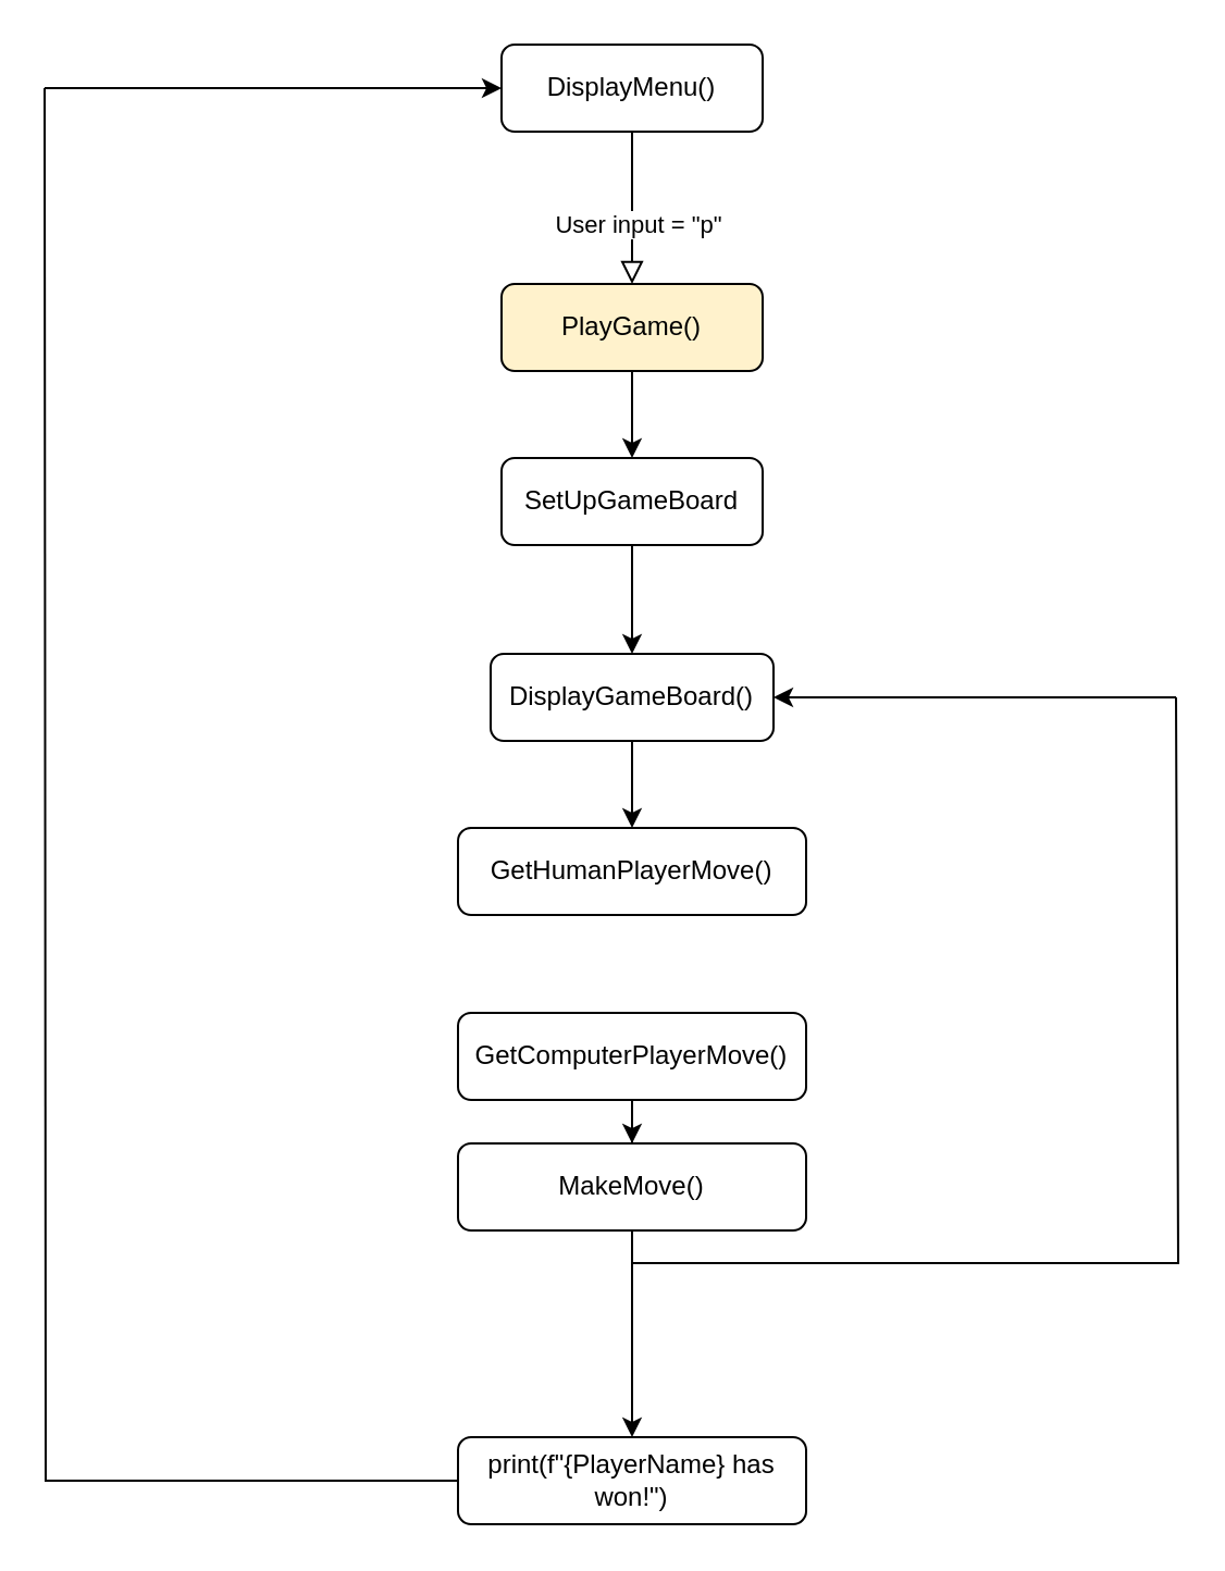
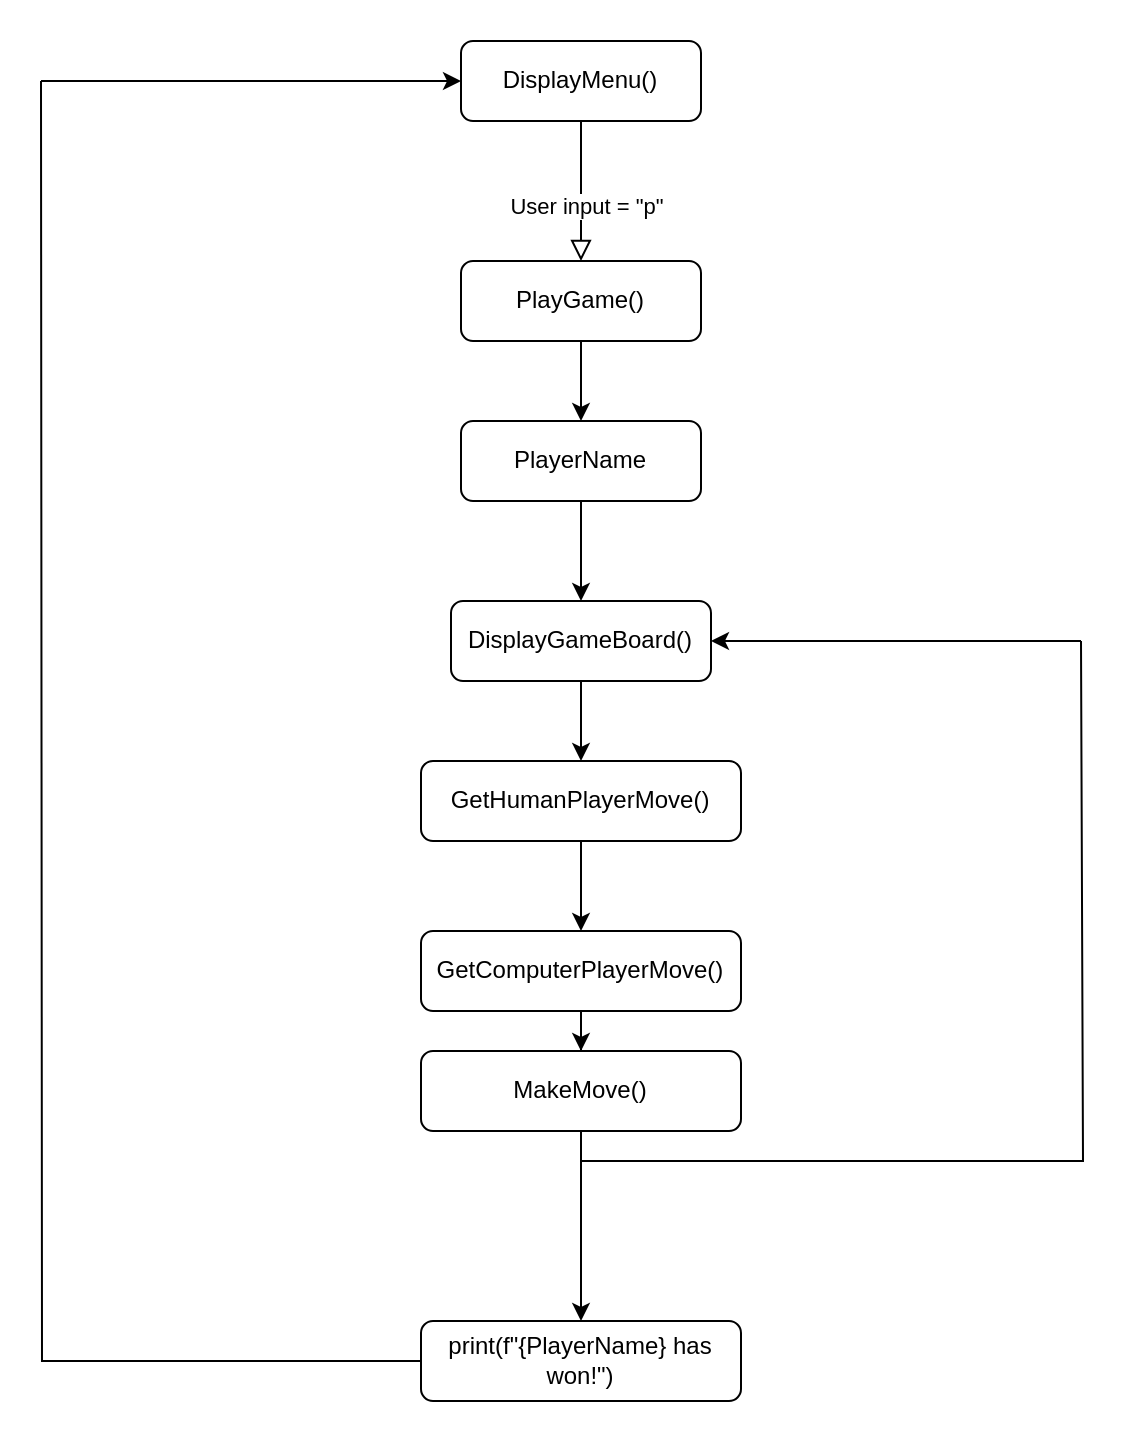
  <mxCell id="0" />
  <mxCell id="1" parent="0" />
  <mxCell id="2" value="" style="rounded=0;html=1;jettySize=auto;orthogonalLoop=1;fontSize=11;endArrow=block;endFill=0;endSize=8;strokeWidth=1;shadow=0;labelBackgroundColor=none;edgeStyle=orthogonalEdgeStyle;" parent="1" source="4" target="6" edge="1"><mxGeometry relative="1" as="geometry"><mxPoint x="290" y="400" as="targetPoint" /></mxGeometry></mxCell>
  <mxCell id="3" value="User input = &quot;p&quot;" style="edgeLabel;html=1;align=center;verticalAlign=middle;resizable=0;points=[];" vertex="1" connectable="0" parent="2"><mxGeometry x="0.198" y="2" relative="1" as="geometry"><mxPoint as="offset" /></mxGeometry></mxCell>
  <mxCell id="4" value="DisplayMenu()" style="rounded=1;whiteSpace=wrap;html=1;fontSize=12;glass=0;strokeWidth=1;shadow=0;" parent="1" vertex="1"><mxGeometry x="230" y="20" width="120" height="40" as="geometry" /></mxCell>
  <mxCell id="5" style="edgeStyle=orthogonalEdgeStyle;rounded=0;orthogonalLoop=1;jettySize=auto;html=1;" edge="1" parent="1" source="6" target="8"><mxGeometry relative="1" as="geometry" /></mxCell>
- <mxCell id="6" value="PlayGame()" style="rounded=1;whiteSpace=wrap;html=1;fontSize=12;glass=0;strokeWidth=1;shadow=0;fillColor=#fff2cc;" parent="1" vertex="1"><mxGeometry x="230" y="130" width="120" height="40" as="geometry" /></mxCell>
+ <mxCell id="6" value="PlayGame()" style="rounded=1;whiteSpace=wrap;html=1;fontSize=12;glass=0;strokeWidth=1;shadow=0;" parent="1" vertex="1"><mxGeometry x="230" y="130" width="120" height="40" as="geometry" /></mxCell>
  <mxCell id="7" style="edgeStyle=orthogonalEdgeStyle;rounded=0;orthogonalLoop=1;jettySize=auto;html=1;" edge="1" parent="1" source="8" target="10"><mxGeometry relative="1" as="geometry" /></mxCell>
- <mxCell id="8" value="SetUpGameBoard" style="rounded=1;whiteSpace=wrap;html=1;fontSize=12;glass=0;strokeWidth=1;shadow=0;" vertex="1" parent="1"><mxGeometry x="230" y="210" width="120" height="40" as="geometry" /></mxCell>
+ <mxCell id="8" value="PlayerName" style="rounded=1;whiteSpace=wrap;html=1;fontSize=12;glass=0;strokeWidth=1;shadow=0;" vertex="1" parent="1"><mxGeometry x="230" y="210" width="120" height="40" as="geometry" /></mxCell>
  <mxCell id="9" style="edgeStyle=orthogonalEdgeStyle;rounded=0;orthogonalLoop=1;jettySize=auto;html=1;" edge="1" parent="1" source="10" target="12"><mxGeometry relative="1" as="geometry" /></mxCell>
  <mxCell id="10" value="DisplayGameBoard()" style="rounded=1;whiteSpace=wrap;html=1;fontSize=12;glass=0;strokeWidth=1;shadow=0;" vertex="1" parent="1"><mxGeometry x="225" y="300" width="130" height="40" as="geometry" /></mxCell>
+ <mxCell id="11" style="edgeStyle=orthogonalEdgeStyle;rounded=0;orthogonalLoop=1;jettySize=auto;html=1;" edge="1" parent="1" source="12" target="14"><mxGeometry relative="1" as="geometry" /></mxCell>
  <mxCell id="12" value="GetHumanPlayerMove()" style="rounded=1;whiteSpace=wrap;html=1;fontSize=12;glass=0;strokeWidth=1;shadow=0;" vertex="1" parent="1"><mxGeometry x="210" y="380" width="160" height="40" as="geometry" /></mxCell>
  <mxCell id="13" style="edgeStyle=orthogonalEdgeStyle;rounded=0;orthogonalLoop=1;jettySize=auto;html=1;" edge="1" parent="1" source="14" target="17"><mxGeometry relative="1" as="geometry" /></mxCell>
  <mxCell id="14" value="GetComputerPlayerMove()" style="rounded=1;whiteSpace=wrap;html=1;fontSize=12;glass=0;strokeWidth=1;shadow=0;" vertex="1" parent="1"><mxGeometry x="210" y="465" width="160" height="40" as="geometry" /></mxCell>
  <mxCell id="15" style="edgeStyle=orthogonalEdgeStyle;rounded=0;orthogonalLoop=1;jettySize=auto;html=1;endArrow=none;endFill=0;" edge="1" parent="1" source="17"><mxGeometry relative="1" as="geometry"><mxPoint x="540" y="320" as="targetPoint" /><Array as="points"><mxPoint x="541" y="580" /><mxPoint x="541" y="320" /></Array></mxGeometry></mxCell>
  <mxCell id="16" style="edgeStyle=orthogonalEdgeStyle;rounded=0;orthogonalLoop=1;jettySize=auto;html=1;" edge="1" parent="1" source="17" target="20"><mxGeometry relative="1" as="geometry" /></mxCell>
  <mxCell id="17" value="MakeMove()" style="rounded=1;whiteSpace=wrap;html=1;fontSize=12;glass=0;strokeWidth=1;shadow=0;" vertex="1" parent="1"><mxGeometry x="210" y="525" width="160" height="40" as="geometry" /></mxCell>
  <mxCell id="18" value="" style="endArrow=classic;html=1;rounded=0;" edge="1" parent="1" target="10"><mxGeometry width="50" height="50" relative="1" as="geometry"><mxPoint x="540" y="320" as="sourcePoint" /><mxPoint x="420" y="400" as="targetPoint" /></mxGeometry></mxCell>
  <mxCell id="19" style="edgeStyle=orthogonalEdgeStyle;rounded=0;orthogonalLoop=1;jettySize=auto;html=1;endArrow=none;endFill=0;" edge="1" parent="1" source="20"><mxGeometry relative="1" as="geometry"><mxPoint x="20" y="40" as="targetPoint" /></mxGeometry></mxCell>
  <mxCell id="20" value="print(f&quot;{PlayerName} has won!&quot;)" style="rounded=1;whiteSpace=wrap;html=1;fontSize=12;glass=0;strokeWidth=1;shadow=0;" vertex="1" parent="1"><mxGeometry x="210" y="660" width="160" height="40" as="geometry" /></mxCell>
  <mxCell id="21" value="" style="endArrow=classic;html=1;rounded=0;" edge="1" parent="1" target="4"><mxGeometry width="50" height="50" relative="1" as="geometry"><mxPoint x="20" y="40" as="sourcePoint" /><mxPoint x="310" y="170" as="targetPoint" /></mxGeometry></mxCell>
